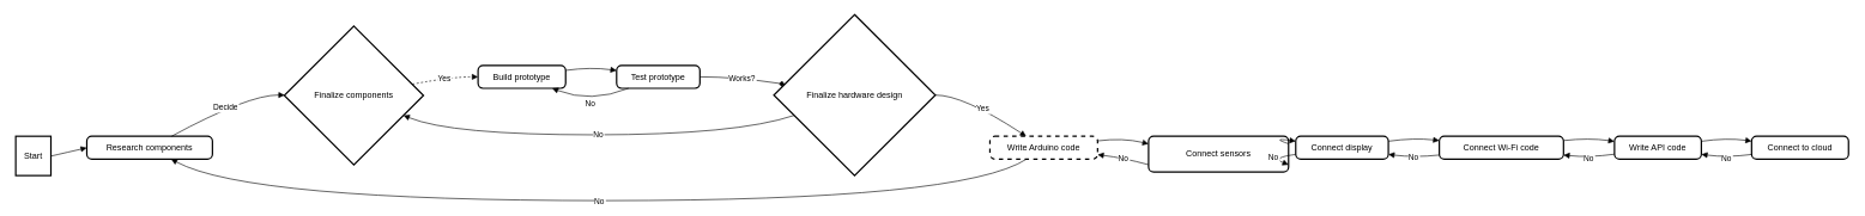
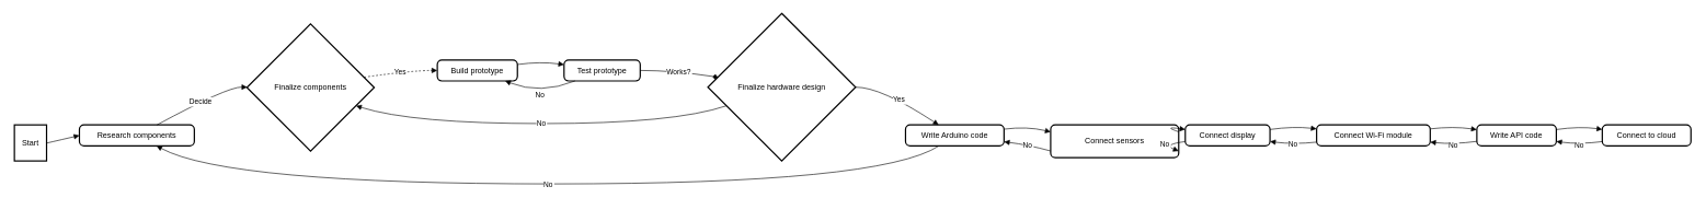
  <mxCell id="0" />
  <mxCell id="1" parent="0" />
  <mxCell id="2" value="Start" style="whiteSpace=wrap;strokeWidth=2;" vertex="1" parent="1"><mxGeometry x="20" y="190" width="49" height="55" as="geometry" /></mxCell>
  <mxCell id="3" value="Research components" style="rounded=1;absoluteArcSize=1;arcSize=14;whiteSpace=wrap;strokeWidth=2;" vertex="1" parent="1"><mxGeometry x="119" y="190" width="175" height="32" as="geometry" /></mxCell>
- <mxCell id="4" value="Finalize components" style="rhombus;strokeWidth=2;whiteSpace=wrap;" vertex="1" parent="1"><mxGeometry x="394" y="36" width="194" height="194" as="geometry" /></mxCell>
+ <mxCell id="4" value="Finalize components" style="rhombus;strokeWidth=2;whiteSpace=wrap;" vertex="1" parent="1"><mxGeometry x="374" y="36" width="194" height="194" as="geometry" /></mxCell>
  <mxCell id="5" value="Build prototype" style="rounded=1;absoluteArcSize=1;arcSize=14;whiteSpace=wrap;strokeWidth=2;" vertex="1" parent="1"><mxGeometry x="664" y="91" width="122" height="32" as="geometry" /></mxCell>
  <mxCell id="6" value="Test prototype" style="rounded=1;absoluteArcSize=1;arcSize=14;whiteSpace=wrap;strokeWidth=2;" vertex="1" parent="1"><mxGeometry x="857" y="91" width="116" height="32" as="geometry" /></mxCell>
  <mxCell id="7" value="Finalize hardware design" style="rhombus;strokeWidth=2;whiteSpace=wrap;" vertex="1" parent="1"><mxGeometry x="1076" width="225" height="225" as="geometry" y="20" /></mxCell>
- <mxCell id="8" value="Write Arduino code" style="rounded=1;absoluteArcSize=1;arcSize=14;whiteSpace=wrap;strokeWidth=2;dashed=1;" vertex="1" parent="1"><mxGeometry x="1377" y="190" width="150" height="32" as="geometry" /></mxCell>
+ <mxCell id="8" value="Write Arduino code" style="rounded=1;absoluteArcSize=1;arcSize=14;whiteSpace=wrap;strokeWidth=2;" vertex="1" parent="1"><mxGeometry x="1377" y="190" width="150" height="32" as="geometry" /></mxCell>
  <mxCell id="9" value="Connect sensors" style="rounded=1;absoluteArcSize=1;arcSize=14;whiteSpace=wrap;strokeWidth=2;" vertex="1" parent="1"><mxGeometry x="1598" y="190" width="195" height="50" as="geometry" /></mxCell>
  <mxCell id="10" value="Connect display" style="rounded=1;absoluteArcSize=1;arcSize=14;whiteSpace=wrap;strokeWidth=2;" vertex="1" parent="1"><mxGeometry x="1803" y="190" width="129" height="32" as="geometry" /></mxCell>
- <mxCell id="11" value="Connect Wi-Fi code" style="rounded=1;absoluteArcSize=1;arcSize=14;whiteSpace=wrap;strokeWidth=2;" vertex="1" parent="1"><mxGeometry x="2003" y="190" width="173" height="32" as="geometry" /></mxCell>
+ <mxCell id="11" value="Connect Wi-Fi module" style="rounded=1;absoluteArcSize=1;arcSize=14;whiteSpace=wrap;strokeWidth=2;" vertex="1" parent="1"><mxGeometry x="2003" y="190" width="173" height="32" as="geometry" /></mxCell>
  <mxCell id="12" value="Write API code" style="rounded=1;absoluteArcSize=1;arcSize=14;whiteSpace=wrap;strokeWidth=2;" vertex="1" parent="1"><mxGeometry x="2247" y="190" width="121" height="32" as="geometry" /></mxCell>
  <mxCell id="13" value="Connect to cloud" style="rounded=1;absoluteArcSize=1;arcSize=14;whiteSpace=wrap;strokeWidth=2;" vertex="1" parent="1"><mxGeometry x="2438" y="190" width="135" height="32" as="geometry" /></mxCell>
  <mxCell id="14" value="" style="curved=1;startArrow=none;endArrow=block;exitX=1.007;exitY=0.505;entryX=0.002;entryY=0.505;" edge="1" parent="1" source="2" target="3"><mxGeometry relative="1" as="geometry"><Array as="points" /></mxGeometry></mxCell>
  <mxCell id="15" value="Decide" style="curved=1;startArrow=none;endArrow=block;exitX=0.673;exitY=0.005;entryX=0.002;entryY=0.497;" edge="1" parent="1" source="3" target="4"><mxGeometry relative="1" as="geometry"><Array as="points"><mxPoint x="344" y="132" /></Array></mxGeometry></mxCell>
  <mxCell id="16" value="Yes" style="curved=1;startArrow=none;endArrow=block;exitX=1.0;exitY=0.403;entryX=0.002;entryY=0.498;dashed=1;" edge="1" parent="1" source="4" target="5"><mxGeometry relative="1" as="geometry"><Array as="points"><mxPoint x="626" y="107" /></Array></mxGeometry></mxCell>
  <mxCell id="17" value="" style="curved=1;startArrow=none;endArrow=block;exitX=1.0;exitY=0.216;entryX=-0.004;entryY=0.222;" edge="1" parent="1" source="5" target="6"><mxGeometry relative="1" as="geometry"><Array as="points"><mxPoint x="821" y="93" /></Array></mxGeometry></mxCell>
  <mxCell id="18" value="Works?" style="curved=1;startArrow=none;endArrow=diamond;exitX=0.993;exitY=0.498;entryX=0.001;entryY=0.422;" edge="1" parent="1" source="6" target="7"><mxGeometry relative="1" as="geometry"><Array as="points"><mxPoint x="1024" y="107" /></Array></mxGeometry></mxCell>
  <mxCell id="19" value="Yes" style="curved=1;startArrow=none;endArrow=block;exitX=1.0;exitY=0.5;entryX=0.338;entryY=0.005;" edge="1" parent="1" source="7" target="8"><mxGeometry relative="1" as="geometry"><Array as="points"><mxPoint x="1339" y="132" /></Array></mxGeometry></mxCell>
  <mxCell id="20" value="" style="curved=1;startArrow=none;endArrow=block;exitX=1.001;exitY=0.202;entryX=-0.002;entryY=0.212;" edge="1" parent="1" source="8" target="9"><mxGeometry relative="1" as="geometry"><Array as="points"><mxPoint x="1562" y="192" /></Array></mxGeometry></mxCell>
  <mxCell id="21" value="" style="curved=1;startArrow=none;endArrow=block;exitX=0.999;exitY=0.212;entryX=0.003;entryY=0.217;" edge="1" parent="1" source="9" target="10"><mxGeometry relative="1" as="geometry"><Array as="points"><mxPoint x="1768" y="192" /></Array></mxGeometry></mxCell>
  <mxCell id="22" value="" style="curved=1;startArrow=none;endArrow=block;exitX=1.002;exitY=0.217;entryX=-0.001;entryY=0.188;" edge="1" parent="1" source="10" target="11"><mxGeometry relative="1" as="geometry"><Array as="points"><mxPoint x="1968" y="192" /></Array></mxGeometry></mxCell>
  <mxCell id="23" value="" style="curved=1;startArrow=none;endArrow=block;exitX=1.001;exitY=0.188;entryX=-0.002;entryY=0.224;" edge="1" parent="1" source="11" target="12"><mxGeometry relative="1" as="geometry"><Array as="points"><mxPoint x="2211" y="192" /></Array></mxGeometry></mxCell>
  <mxCell id="24" value="" style="curved=1;startArrow=none;endArrow=block;exitX=0.995;exitY=0.224;entryX=-0.001;entryY=0.212;" edge="1" parent="1" source="12" target="13"><mxGeometry relative="1" as="geometry"><Array as="points"><mxPoint x="2403" y="192" /></Array></mxGeometry></mxCell>
  <mxCell id="25" value="No" style="curved=1;startArrow=none;endArrow=block;exitX=0.001;exitY=0.668;entryX=1.0;entryY=0.701;" edge="1" parent="1" source="7" target="4"><mxGeometry relative="1" as="geometry"><Array as="points"><mxPoint x="1024" y="188" /><mxPoint x="626" y="188" /></Array></mxGeometry></mxCell>
  <mxCell id="26" value="No" style="curved=1;startArrow=none;endArrow=block;exitX=0.145;exitY=0.998;entryX=0.845;entryY=0.998;" edge="1" parent="1" source="6" target="5"><mxGeometry relative="1" as="geometry"><Array as="points"><mxPoint x="821" y="144" /></Array></mxGeometry></mxCell>
  <mxCell id="27" value="No" style="curved=1;startArrow=none;endArrow=block;exitX=0.338;exitY=1.005;entryX=0.673;entryY=1.005;" edge="1" parent="1" source="8" target="3"><mxGeometry relative="1" as="geometry"><Array as="points"><mxPoint x="1339" y="280" /><mxPoint x="344" y="280" /></Array></mxGeometry></mxCell>
  <mxCell id="28" value="No" style="curved=1;startArrow=none;endArrow=block;exitX=-0.002;exitY=0.797;entryX=1.001;entryY=0.808;" edge="1" parent="1" source="9" target="8"><mxGeometry relative="1" as="geometry"><Array as="points"><mxPoint x="1562" y="220" /></Array></mxGeometry></mxCell>
  <mxCell id="29" value="No" style="curved=1;startArrow=none;endArrow=block;exitX=0.003;exitY=0.793;entryX=0.999;entryY=0.797;" edge="1" parent="1" source="10" target="9"><mxGeometry relative="1" as="geometry"><Array as="points"><mxPoint x="1768" y="220" /></Array></mxGeometry></mxCell>
  <mxCell id="30" value="No" style="curved=1;startArrow=none;endArrow=block;exitX=-0.001;exitY=0.821;entryX=1.002;entryY=0.793;" edge="1" parent="1" source="11" target="10"><mxGeometry relative="1" as="geometry"><Array as="points"><mxPoint x="1968" y="220" /></Array></mxGeometry></mxCell>
  <mxCell id="31" value="No" style="curved=1;startArrow=none;endArrow=block;exitX=-0.002;exitY=0.786;entryX=1.001;entryY=0.821;" edge="1" parent="1" source="12" target="11"><mxGeometry relative="1" as="geometry"><Array as="points"><mxPoint x="2211" y="220" /></Array></mxGeometry></mxCell>
  <mxCell id="32" value="No" style="curved=1;startArrow=none;endArrow=block;exitX=-0.001;exitY=0.797;entryX=0.995;entryY=0.786;" edge="1" parent="1" source="13" target="12"><mxGeometry relative="1" as="geometry"><Array as="points"><mxPoint x="2403" y="220" /></Array></mxGeometry></mxCell>
